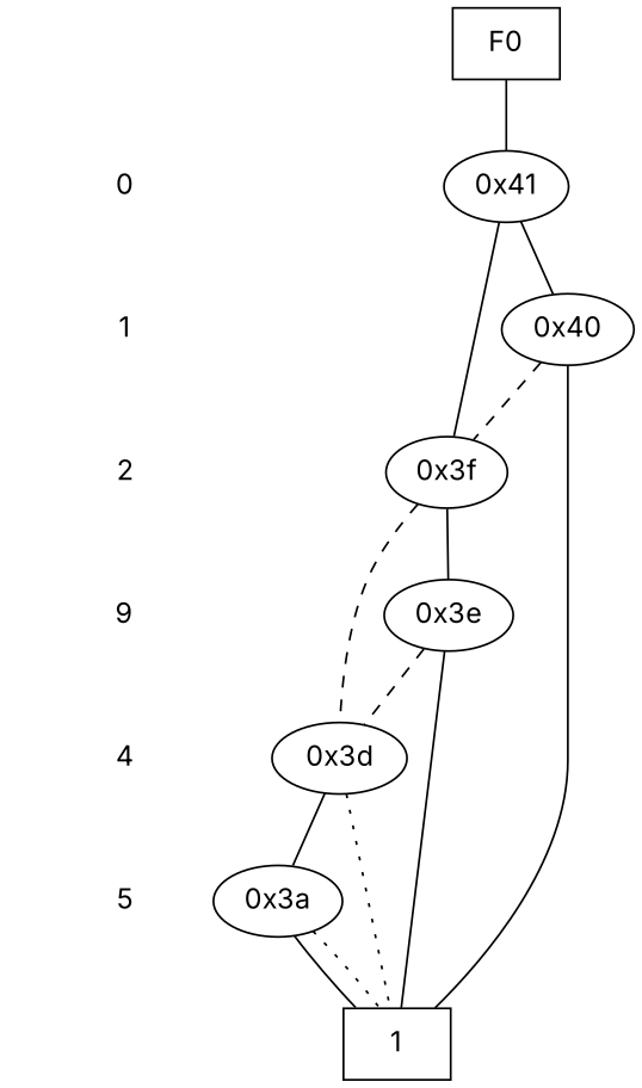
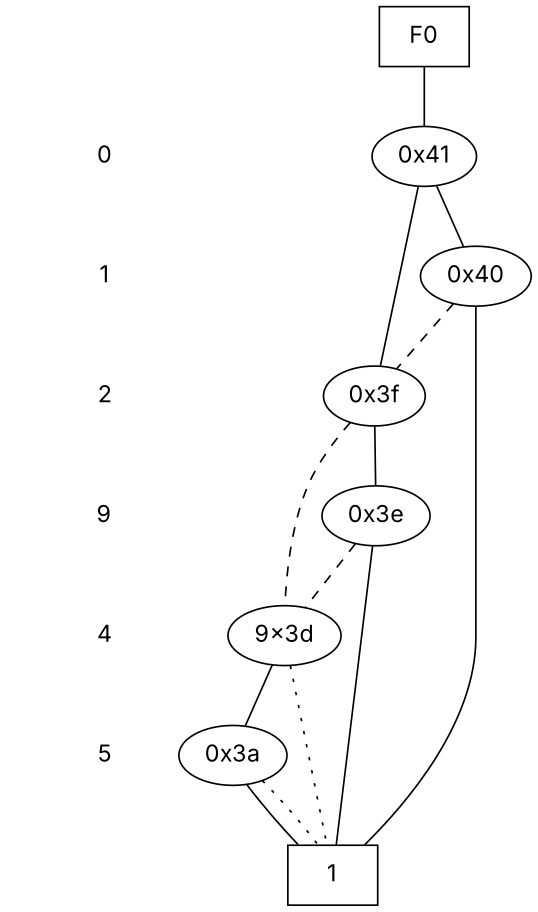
  digraph {
    fontname=Inter
    node [fontname=Inter shape=plaintext]
    edge [dir=none fontname=Inter]
    "CONST NODES" [style=invis]
    " 0 "
    " 1 "
    " 2 "
    n5 [label=9]
    " 4 "
    " 5 "
    F0 [shape=box]
    "0x41" [shape=""]
    "0x40" [shape=""]
    "0x3f" [shape=""]
    "0x3e" [shape=""]
-   "0x3d" [shape=""]
+   "0x3d" [label="9x3d" shape=""]
    "0x3a" [shape=""]
    n15 [label=1 shape=box]
    subgraph sub_1 {
      "CONST NODES"
      " 0 "
      " 1 "
      " 2 "
      n5
      " 4 "
      " 5 "
    }
    subgraph sub_2 {
      rank=same
      F0
    }
    subgraph sub_3 {
      rank=same
      " 0 "
      "0x41"
    }
    subgraph sub_4 {
      rank=same
      " 1 "
      "0x40"
    }
    subgraph sub_5 {
      rank=same
      " 2 "
      "0x3f"
    }
    subgraph sub_6 {
      rank=same
      n5
      "0x3e"
    }
    subgraph sub_7 {
      rank=same
      " 4 "
      "0x3d"
    }
    subgraph sub_8 {
      rank=same
      " 5 "
      "0x3a"
    }
    subgraph sub_9 {
      rank=same
      "CONST NODES"
      subgraph sub_10 {
        rank=same
        n15
      }
    }
    " 0 " -> " 1 " [style=invis]
    " 1 " -> " 2 " [style=invis]
    " 2 " -> n5 [style=invis]
    n5 -> " 4 " [style=invis]
    " 4 " -> " 5 " [style=invis]
    " 5 " -> "CONST NODES" [style=invis]
    F0 -> "0x41" [style=solid]
    "0x41" -> "0x40"
    "0x41" -> "0x3f" [style=solid]
    "0x40" -> "0x3f" [style=dashed]
    "0x40" -> n15
    "0x3f" -> "0x3e"
    "0x3f" -> "0x3d" [style=dashed]
    "0x3e" -> "0x3d" [style=dashed]
    "0x3e" -> n15
    "0x3d" -> "0x3a"
    "0x3d" -> n15 [style=dotted]
    "0x3a" -> n15
    "0x3a" -> n15 [style=dotted]
  }
